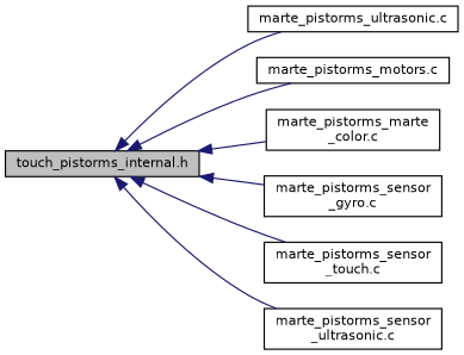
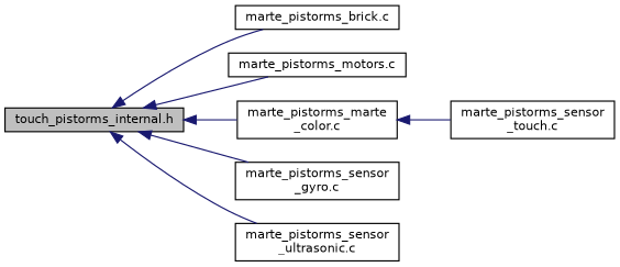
  digraph {
    rankdir=LR
    node [color=black fillcolor=white fontname=Helvetica fontsize=10 shape=record style=filled]
    edge [color=midnightblue dir=back fontname=Helvetica fontsize=10 labelfontname=Helvetica labelfontsize=10 style=solid]
    n1 [fillcolor=grey75 fontcolor=black height=0.2 label="touch_pistorms_internal.h" width=0.4]
-   n2 [height=0.2 label="marte_pistorms_ultrasonic.c" width=0.4]
+   n2 [height=0.2 label="marte_pistorms_brick.c" width=0.4]
    n3 [height=0.2 label="marte_pistorms_motors.c" width=0.4]
    n4 [height=0.2 label="marte_pistorms_marte\l_color.c" width=0.4]
    n5 [height=0.2 label="marte_pistorms_sensor\l_gyro.c" width=0.4]
    n6 [height=0.2 label="marte_pistorms_sensor\l_touch.c" width=0.4]
    n7 [height=0.2 label="marte_pistorms_sensor\l_ultrasonic.c" width=0.4]
    n1 -> n2
    n1 -> n3
    n1 -> n4
    n1 -> n5
-   n1 -> n6
+   n4 -> n6
    n1 -> n7
  }
